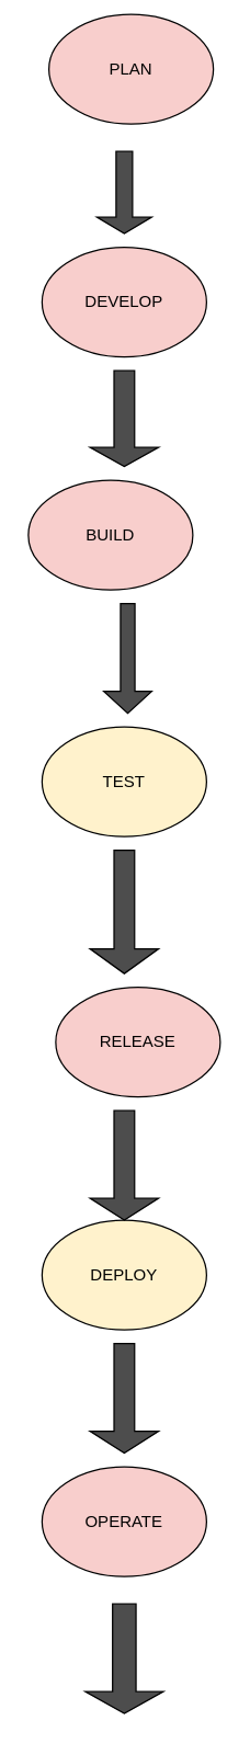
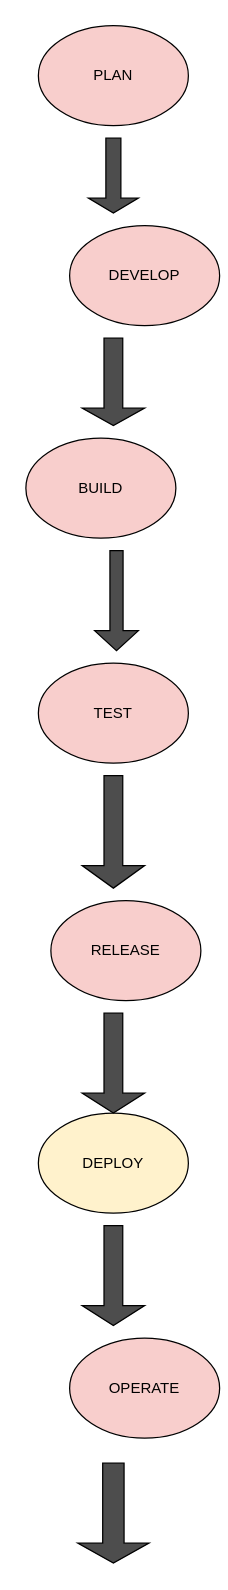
  <mxCell id="0" />
  <mxCell id="1" parent="0" />
- <mxCell id="2" value="PLAN" style="ellipse;whiteSpace=wrap;html=1;fillColor=#F8CECC;" vertex="1" parent="1"><mxGeometry x="35" y="10" width="120" height="80" as="geometry" /></mxCell>
- <mxCell id="3" value="DEVELOP" style="ellipse;whiteSpace=wrap;html=1;fillColor=#F8CECC;" vertex="1" parent="1"><mxGeometry x="30" y="180" width="120" height="80" as="geometry" /></mxCell>
+ <mxCell id="2" value="PLAN" style="ellipse;whiteSpace=wrap;html=1;fillColor=#F8CECC;" vertex="1" parent="1"><mxGeometry x="30" y="20" width="120" height="80" as="geometry" /></mxCell>
+ <mxCell id="3" value="DEVELOP" style="ellipse;whiteSpace=wrap;html=1;fillColor=#F8CECC;" vertex="1" parent="1"><mxGeometry x="55" y="180" width="120" height="80" as="geometry" /></mxCell>
  <mxCell id="4" value="BUILD" style="ellipse;whiteSpace=wrap;html=1;fillColor=#F8CECC;" vertex="1" parent="1"><mxGeometry x="20" y="350" width="120" height="80" as="geometry" /></mxCell>
- <mxCell id="5" value="TEST" style="ellipse;whiteSpace=wrap;html=1;fillColor=#fff2cc;" vertex="1" parent="1"><mxGeometry x="30" y="530" width="120" height="80" as="geometry" /></mxCell>
+ <mxCell id="5" value="TEST" style="ellipse;whiteSpace=wrap;html=1;fillColor=#F8CECC;" vertex="1" parent="1"><mxGeometry x="30" y="530" width="120" height="80" as="geometry" /></mxCell>
  <mxCell id="6" value="RELEASE" style="ellipse;whiteSpace=wrap;html=1;fillColor=#F8CECC;" vertex="1" parent="1"><mxGeometry x="40" y="720" width="120" height="80" as="geometry" /></mxCell>
  <mxCell id="7" value="DEPLOY" style="ellipse;whiteSpace=wrap;html=1;fillColor=#fff2cc;" vertex="1" parent="1"><mxGeometry x="30" y="890" width="120" height="80" as="geometry" /></mxCell>
- <mxCell id="8" value="OPERATE" style="ellipse;whiteSpace=wrap;html=1;fillColor=#F8CECC;" vertex="1" parent="1"><mxGeometry x="30" y="1070" width="120" height="80" as="geometry" /></mxCell>
+ <mxCell id="8" value="OPERATE" style="ellipse;whiteSpace=wrap;html=1;fillColor=#F8CECC;" vertex="1" parent="1"><mxGeometry x="55" y="1070" width="120" height="80" as="geometry" /></mxCell>
  <mxCell id="9" value="" style="shape=singleArrow;direction=south;whiteSpace=wrap;html=1;fillColor=#4D4D4D;" vertex="1" parent="1"><mxGeometry x="70" y="110" width="40" height="60" as="geometry" /></mxCell>
  <mxCell id="10" value="" style="shape=singleArrow;direction=south;whiteSpace=wrap;html=1;fillColor=#4D4D4D;" vertex="1" parent="1"><mxGeometry x="65" y="270" width="50" height="70" as="geometry" /></mxCell>
  <mxCell id="11" value="" style="shape=singleArrow;direction=south;whiteSpace=wrap;html=1;fillColor=#4D4D4D;" vertex="1" parent="1"><mxGeometry x="75" y="440" width="35" height="80" as="geometry" /></mxCell>
  <mxCell id="12" value="" style="shape=singleArrow;direction=south;whiteSpace=wrap;html=1;fillColor=#4D4D4D;" vertex="1" parent="1"><mxGeometry x="65" y="620" width="50" height="90" as="geometry" /></mxCell>
  <mxCell id="13" style="edgeStyle=orthogonalEdgeStyle;rounded=0;orthogonalLoop=1;jettySize=auto;html=1;exitX=0;exitY=0;exitDx=24;exitDy=26;exitPerimeter=0;" edge="1" parent="1" source="14"><mxGeometry relative="1" as="geometry"><mxPoint x="90" y="820" as="targetPoint" /></mxGeometry></mxCell>
  <mxCell id="14" value="" style="shape=singleArrow;direction=south;whiteSpace=wrap;html=1;fillColor=#4D4D4D;" vertex="1" parent="1"><mxGeometry x="65" y="810" width="50" height="80" as="geometry" /></mxCell>
  <mxCell id="15" value="" style="shape=singleArrow;direction=south;whiteSpace=wrap;html=1;fillColor=#4D4D4D;" vertex="1" parent="1"><mxGeometry x="65" y="980" width="50" height="80" as="geometry" /></mxCell>
  <mxCell id="16" value="" style="shape=singleArrow;direction=south;whiteSpace=wrap;html=1;fillColor=#4D4D4D;" vertex="1" parent="1"><mxGeometry x="61.5" y="1170" width="57" height="80" as="geometry" /></mxCell>
